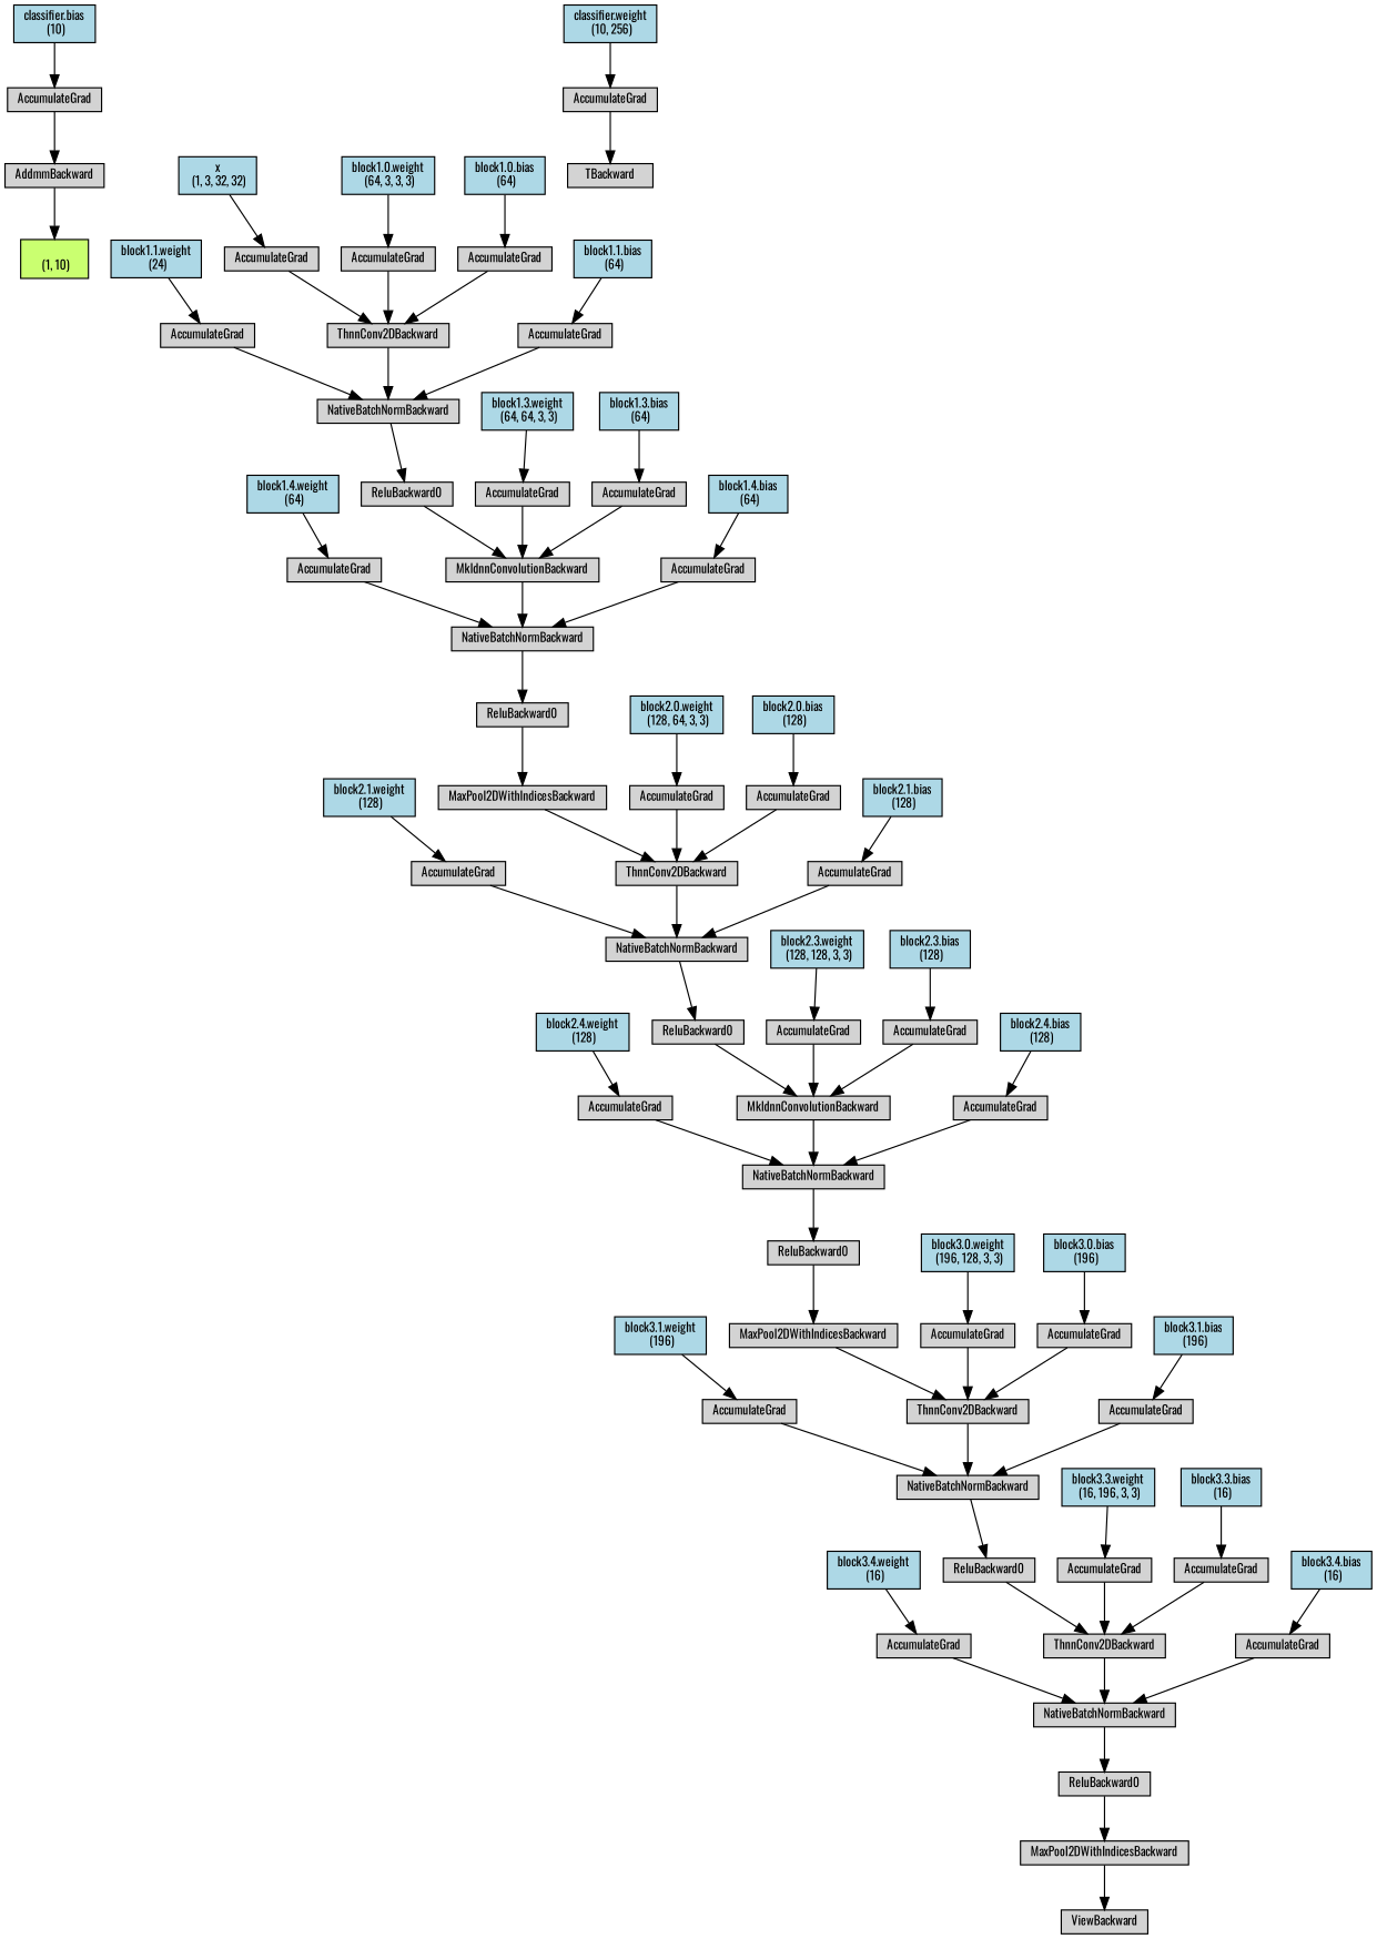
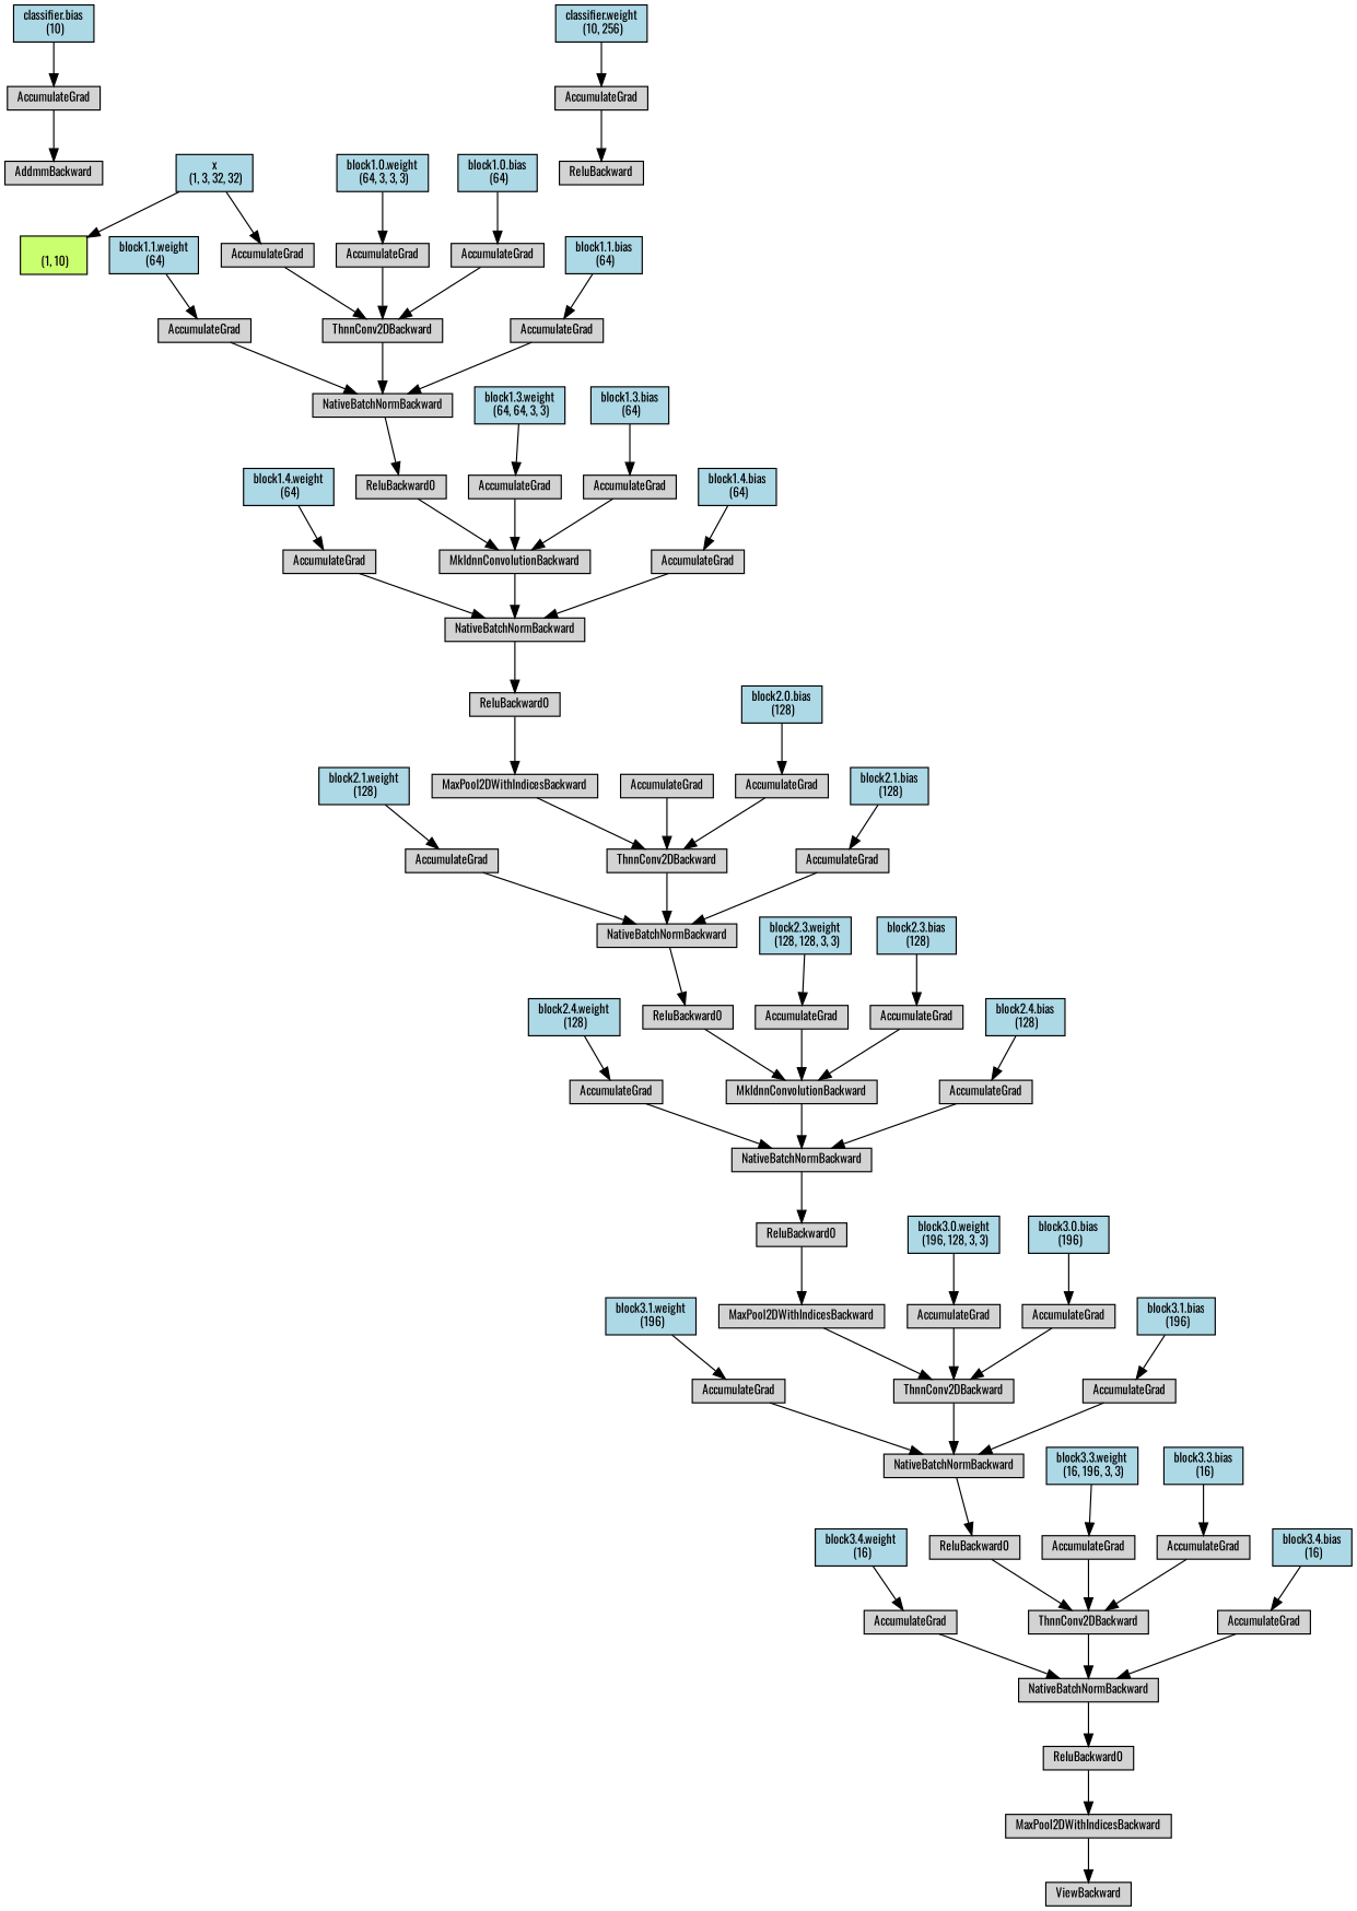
  digraph {
    fontname=Oswald
    node [align=left fontname=Oswald fontsize=10 ranksep=0.1 shape=box style=filled]
    edge [fontname=Oswald]
    n1 [fillcolor=darkolivegreen1 height=0.2 label="\n (1, 10)"]
    n2 [height=0.2 label=AddmmBackward]
    n3 [height=0.2 label=AccumulateGrad]
    n4 [fillcolor=lightblue height=0.2 label="classifier.bias\n (10)"]
    n5 [height=0.2 label=ViewBackward]
    n6 [height=0.2 label=MaxPool2DWithIndicesBackward]
    n7 [height=0.2 label=ReluBackward0]
    n8 [height=0.2 label=NativeBatchNormBackward]
    n9 [height=0.2 label=ThnnConv2DBackward]
    n10 [height=0.2 label=ReluBackward0]
    n11 [height=0.2 label=NativeBatchNormBackward]
    n12 [height=0.2 label=ThnnConv2DBackward]
    n13 [height=0.2 label=MaxPool2DWithIndicesBackward]
    n14 [height=0.2 label=ReluBackward0]
    n15 [height=0.2 label=NativeBatchNormBackward]
    n16 [height=0.2 label=MkldnnConvolutionBackward]
    n17 [height=0.2 label=ReluBackward0]
    n18 [height=0.2 label=NativeBatchNormBackward]
    n19 [height=0.2 label=ThnnConv2DBackward]
    n20 [height=0.2 label=MaxPool2DWithIndicesBackward]
    n21 [height=0.2 label=ReluBackward0]
    n22 [height=0.2 label=NativeBatchNormBackward]
    n23 [height=0.2 label=MkldnnConvolutionBackward]
    n24 [height=0.2 label=ReluBackward0]
    n25 [height=0.2 label=NativeBatchNormBackward]
    n26 [height=0.2 label=ThnnConv2DBackward]
    n27 [height=0.2 label=AccumulateGrad]
    n28 [fillcolor=lightblue height=0.2 label="x\n (1, 3, 32, 32)"]
    n29 [height=0.2 label=AccumulateGrad]
    n30 [fillcolor=lightblue height=0.2 label="block1.0.weight\n (64, 3, 3, 3)"]
    n31 [height=0.2 label=AccumulateGrad]
    n32 [fillcolor=lightblue height=0.2 label="block1.0.bias\n (64)"]
    n33 [height=0.2 label=AccumulateGrad]
-   n34 [fillcolor=lightblue height=0.2 label="block1.1.weight\n (24)"]
+   n34 [fillcolor=lightblue height=0.2 label="block1.1.weight\n (64)"]
    n35 [height=0.2 label=AccumulateGrad]
    n36 [fillcolor=lightblue height=0.2 label="block1.1.bias\n (64)"]
    n37 [height=0.2 label=AccumulateGrad]
    n38 [fillcolor=lightblue height=0.2 label="block1.3.weight\n (64, 64, 3, 3)"]
    n39 [height=0.2 label=AccumulateGrad]
    n40 [fillcolor=lightblue height=0.2 label="block1.3.bias\n (64)"]
    n41 [height=0.2 label=AccumulateGrad]
    n42 [fillcolor=lightblue height=0.2 label="block1.4.weight\n (64)"]
    n43 [height=0.2 label=AccumulateGrad]
    n44 [fillcolor=lightblue height=0.2 label="block1.4.bias\n (64)"]
    n45 [height=0.2 label=AccumulateGrad]
-   n46 [fillcolor=lightblue height=0.2 label="block2.0.weight\n (128, 64, 3, 3)"]
    n47 [height=0.2 label=AccumulateGrad]
    n48 [fillcolor=lightblue height=0.2 label="block2.0.bias\n (128)"]
    n49 [height=0.2 label=AccumulateGrad]
    n50 [fillcolor=lightblue height=0.2 label="block2.1.weight\n (128)"]
    n51 [height=0.2 label=AccumulateGrad]
    n52 [fillcolor=lightblue height=0.2 label="block2.1.bias\n (128)"]
    n53 [height=0.2 label=AccumulateGrad]
    n54 [fillcolor=lightblue height=0.2 label="block2.3.weight\n (128, 128, 3, 3)"]
    n55 [height=0.2 label=AccumulateGrad]
    n56 [fillcolor=lightblue height=0.2 label="block2.3.bias\n (128)"]
    n57 [height=0.2 label=AccumulateGrad]
    n58 [fillcolor=lightblue height=0.2 label="block2.4.weight\n (128)"]
    n59 [height=0.2 label=AccumulateGrad]
    n60 [fillcolor=lightblue height=0.2 label="block2.4.bias\n (128)"]
    n61 [height=0.2 label=AccumulateGrad]
    n62 [fillcolor=lightblue height=0.2 label="block3.0.weight\n (196, 128, 3, 3)"]
    n63 [height=0.2 label=AccumulateGrad]
    n64 [fillcolor=lightblue height=0.2 label="block3.0.bias\n (196)"]
    n65 [height=0.2 label=AccumulateGrad]
    n66 [fillcolor=lightblue height=0.2 label="block3.1.weight\n (196)"]
    n67 [height=0.2 label=AccumulateGrad]
    n68 [fillcolor=lightblue height=0.2 label="block3.1.bias\n (196)"]
    n69 [height=0.2 label=AccumulateGrad]
    n70 [fillcolor=lightblue height=0.2 label="block3.3.weight\n (16, 196, 3, 3)"]
    n71 [height=0.2 label=AccumulateGrad]
    n72 [fillcolor=lightblue height=0.2 label="block3.3.bias\n (16)"]
    n73 [height=0.2 label=AccumulateGrad]
    n74 [fillcolor=lightblue height=0.2 label="block3.4.weight\n (16)"]
    n75 [height=0.2 label=AccumulateGrad]
    n76 [fillcolor=lightblue height=0.2 label="block3.4.bias\n (16)"]
-   n77 [height=0.2 label=TBackward]
+   n77 [height=0.2 label=ReluBackward]
    n78 [height=0.2 label=AccumulateGrad]
    n79 [fillcolor=lightblue height=0.2 label="classifier.weight\n (10, 256)"]
-   n2 -> n1
+   n28 -> n1
    n3 -> n2
    n4 -> n3
    n6 -> n5
    n7 -> n6
    n8 -> n7
    n9 -> n8
    n10 -> n9
    n11 -> n10
    n12 -> n11
    n13 -> n12
    n14 -> n13
    n15 -> n14
    n16 -> n15
    n17 -> n16
    n18 -> n17
    n19 -> n18
    n20 -> n19
    n21 -> n20
    n22 -> n21
    n23 -> n22
    n24 -> n23
    n25 -> n24
    n26 -> n25
    n27 -> n26
    n28 -> n27
    n29 -> n26
    n30 -> n29
    n31 -> n26
    n32 -> n31
    n33 -> n25
    n34 -> n33
    n35 -> n25
    n36 -> n35
    n37 -> n23
    n38 -> n37
    n39 -> n23
    n40 -> n39
    n41 -> n22
    n42 -> n41
    n43 -> n22
    n44 -> n43
    n45 -> n19
-   n46 -> n45
    n47 -> n19
    n48 -> n47
    n49 -> n18
    n50 -> n49
    n51 -> n18
    n52 -> n51
    n53 -> n16
    n54 -> n53
    n55 -> n16
    n56 -> n55
    n57 -> n15
    n58 -> n57
    n59 -> n15
    n60 -> n59
    n61 -> n12
    n62 -> n61
    n63 -> n12
    n64 -> n63
    n65 -> n11
    n66 -> n65
    n67 -> n11
    n68 -> n67
    n69 -> n9
    n70 -> n69
    n71 -> n9
    n72 -> n71
    n73 -> n8
    n74 -> n73
    n75 -> n8
    n76 -> n75
    n78 -> n77
    n79 -> n78
  }
